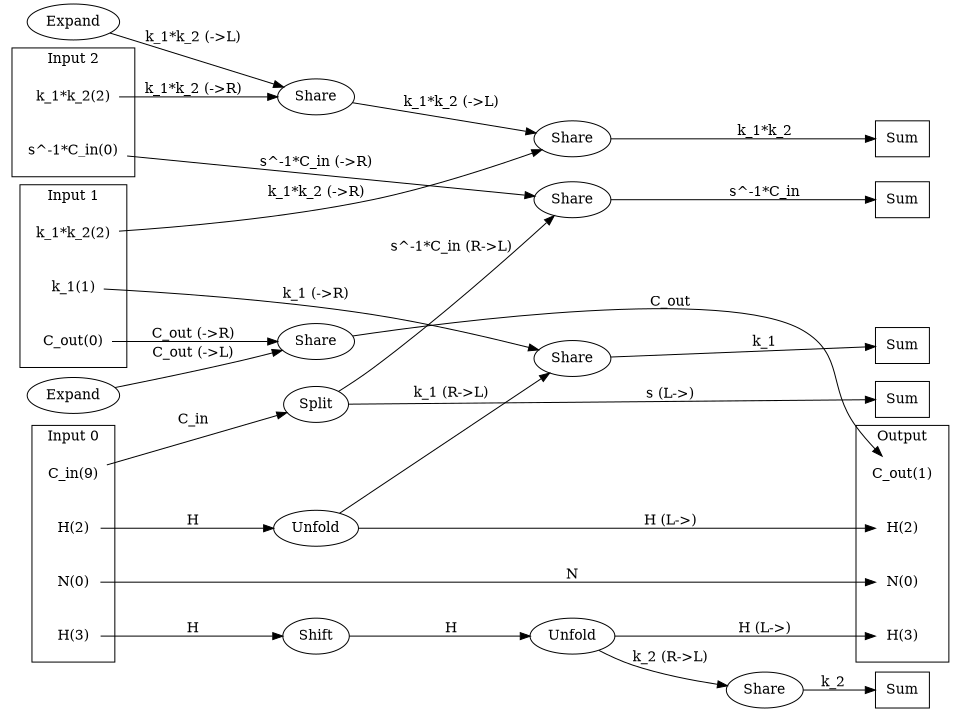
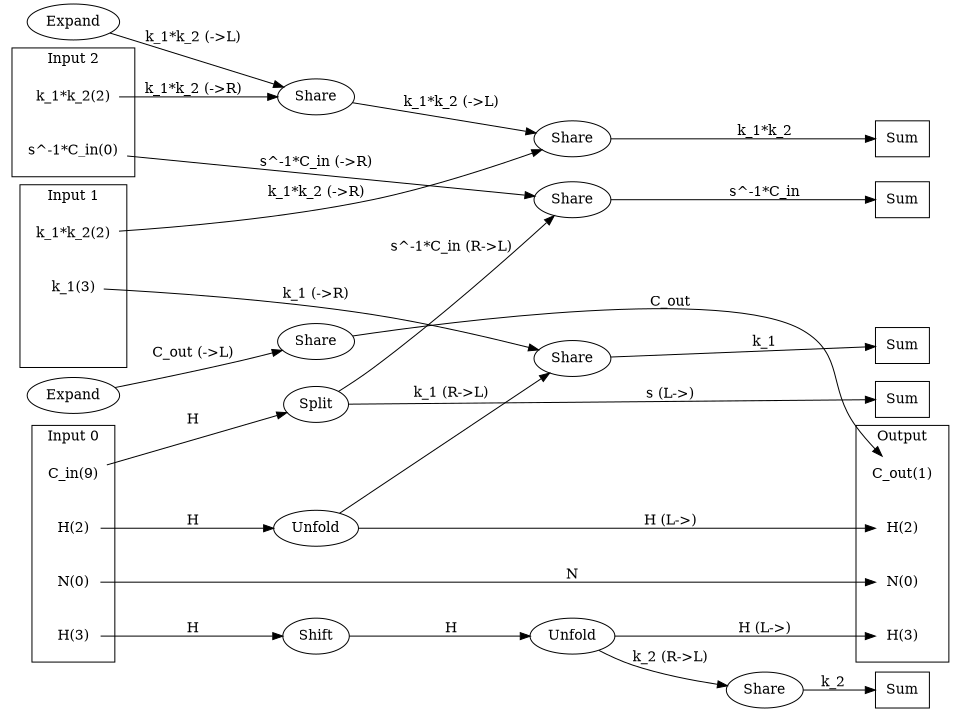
  digraph {
    newrank=true
    rankdir=LR
    node [shape=none]
    n1 [label=Sum shape=box]
    n2 [label=Sum shape=box]
    n3 [label=Sum shape=box]
    n4 [label=Sum shape=box]
    n5 [label=Sum shape=box]
    n6 [label="N(0)"]
    n7 [label="C_out(1)"]
    n8 [label="H(2)"]
    n9 [label="H(3)"]
    n10 [label="N(0)"]
    n11 [label="C_in(9)"]
    n12 [label="H(2)"]
    n13 [label="H(3)"]
-   n14 [label="C_out(0)"]
-   n15 [label="k_1(1)"]
+   n15 [label="k_1(3)"]
    n16 [label="k_1*k_2(2)"]
    n17 [label="s^-1*C_in(0)"]
    n18 [label="k_1*k_2(2)"]
    n19 [label=Split shape=""]
    n20 [label=Unfold shape=""]
    n21 [label=Shift shape=""]
    n22 [label=Share shape=""]
    n23 [label=Share shape=""]
    n24 [label=Share shape=""]
    n25 [label=Share shape=""]
    n26 [label=Share shape=""]
    n27 [label=Expand shape=""]
    n28 [label=Expand shape=""]
    n29 [label=Unfold shape=""]
    n30 [label=Share shape=""]
    subgraph sub_1 {
      rank=same
      n1
      n2
      n3
      n4
      n5
      n6
      n7
      n8
      n9
    }
    subgraph sub_2 {
      rank=same
      n10
      n11
      n12
      n13
-     n14
      n15
      n16
      n17
      n18
    }
    subgraph cluster_3 {
      label=Output
      n6
      n7
      n8
      n9
    }
    subgraph cluster_4 {
      label="Input 0"
      n10
      n11
      n12
      n13
    }
    subgraph cluster_5 {
      label="Input 1"
-     n14
      n15
      n16
    }
    subgraph cluster_6 {
      label="Input 2"
      n17
      n18
    }
    n10 -> n6 [label=N]
-   n11 -> n19 [label=C_in]
+   n11 -> n19 [label=H]
    n12 -> n20 [label=H]
    n13 -> n21 [label=H]
-   n14 -> n22 [label="C_out (->R)"]
    n15 -> n23 [label="k_1 (->R)"]
    n16 -> n24 [label="k_1*k_2 (->R)"]
    n17 -> n25 [label="s^-1*C_in (->R)"]
    n18 -> n26 [label="k_1*k_2 (->R)"]
    n19 -> n1 [label="s (L->)"]
    n19 -> n25 [label="s^-1*C_in (R->L)"]
    n20 -> n8 [label="H (L->)"]
    n20 -> n23 [label="k_1 (R->L)"]
    n21 -> n29 [label=H]
    n22 -> n7 [label=C_out]
    n23 -> n3 [label=k_1]
    n24 -> n4 [label="k_1*k_2"]
    n25 -> n5 [label="s^-1*C_in"]
    n26 -> n24 [label="k_1*k_2 (->L)"]
    n27 -> n22 [label="C_out (->L)"]
    n28 -> n26 [label="k_1*k_2 (->L)"]
    n29 -> n9 [label="H (L->)"]
    n29 -> n30 [label="k_2 (R->L)"]
    n30 -> n2 [label=k_2]
  }
